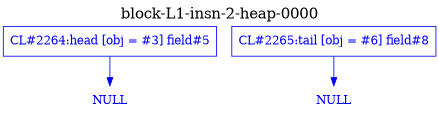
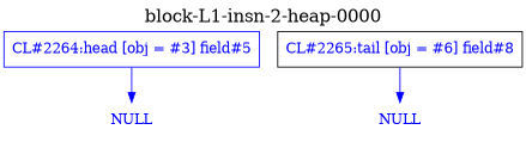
  digraph {
    clusterrank=local
    label=<<FONT POINT-SIZE="18">block-L1-insn-2-heap-0000</FONT>>
    labelloc=t
    node [fontcolor=blue shape=box]
    edge [color=blue fontcolor=blue]
    n1 [color=blue label="CL#2264:head [obj = #3] field#5"]
    n2 [label=NULL shape=plaintext]
-   n3 [color=blue label="CL#2265:tail [obj = #6] field#8"]
+   n3 [color=black label="CL#2265:tail [obj = #6] field#8"]
    n4 [label=NULL shape=plaintext]
    n1 -> n2
    n3 -> n4
  }
